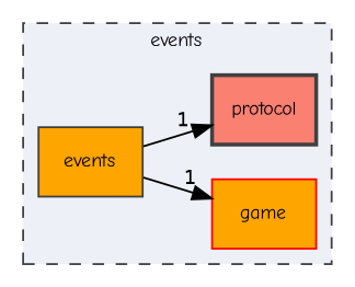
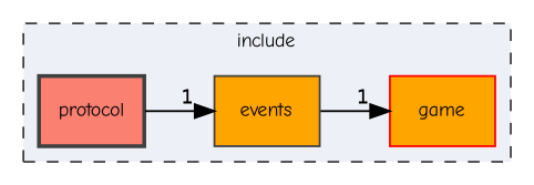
  digraph {
    compound=true
    fontname="Comic Neue"
    rankdir=LR
    node [color=grey25 fillcolor=orange fontname="Comic Neue" fontsize=10 shape=box style="filled,"]
    edge [fontname="Comic Neue" fontsize=10 headlabel=1 labeldistance=1.5 labelfontname=Helvetica labelfontsize=10]
    n1 [label=events]
    n2 [color=red label=game]
    n3 [fillcolor=salmon label=protocol style="filled,bold,"]
    subgraph cluster_1 {
      bgcolor="#edf0f7"
      fontsize=10
-     label=events
+     label=include
      pencolor=grey25
      style="filled,dashed,"
      n1
      n2
      n3
    }
    n1 -> n2
-   n1 -> n3
+   n3 -> n1
  }
